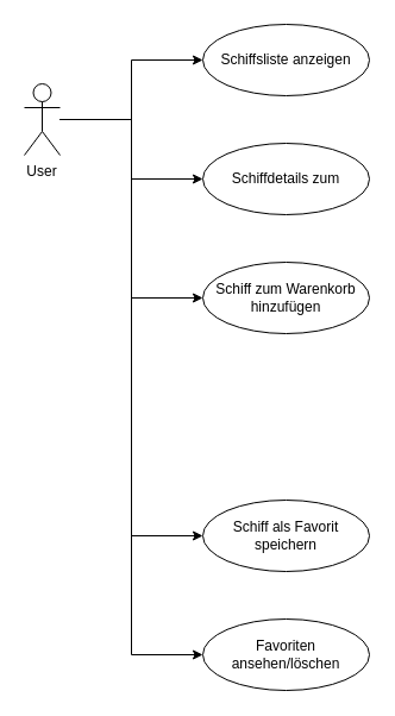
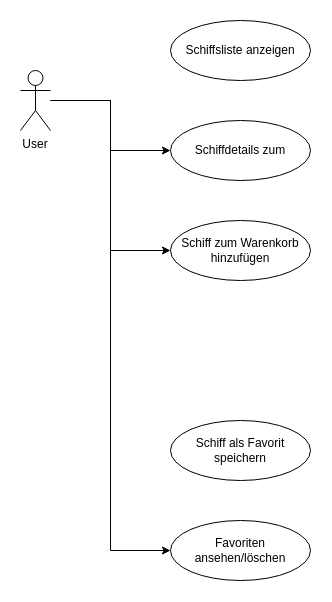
  <mxCell id="0" />
  <mxCell id="1" parent="0" />
  <mxCell id="2" value="User" style="shape=umlActor;verticalLabelPosition=bottom;verticalAlign=top;" vertex="1" parent="1"><mxGeometry x="20" y="70" width="30" height="60" as="geometry" /></mxCell>
  <mxCell id="3" value="Schiffsliste anzeigen" style="ellipse;whiteSpace=wrap;html=1;" vertex="1" parent="1"><mxGeometry x="170" y="20" width="140" height="60" as="geometry" /></mxCell>
  <mxCell id="4" value="Schiffdetails zum" style="ellipse;whiteSpace=wrap;html=1;" vertex="1" parent="1"><mxGeometry x="170" y="120" width="140" height="60" as="geometry" /></mxCell>
  <mxCell id="5" value="Schiff zum Warenkorb hinzufügen" style="ellipse;whiteSpace=wrap;html=1;" vertex="1" parent="1"><mxGeometry x="170" y="220" width="140" height="60" as="geometry" /></mxCell>
  <mxCell id="6" value="Schiff als Favorit speichern" style="ellipse;whiteSpace=wrap;html=1;" vertex="1" parent="1"><mxGeometry x="170" y="420" width="140" height="60" as="geometry" /></mxCell>
  <mxCell id="7" value="Favoriten ansehen/löschen" style="ellipse;whiteSpace=wrap;html=1;" vertex="1" parent="1"><mxGeometry x="170" y="520" width="140" height="60" as="geometry" /></mxCell>
- <mxCell id="8" style="edgeStyle=elbowEdgeStyle;rounded=0;orthogonal=1;jettySize=auto;html=1;" edge="1" parent="1" source="2" target="3"><mxGeometry relative="1" as="geometry" /></mxCell>
  <mxCell id="9" style="edgeStyle=elbowEdgeStyle;rounded=0;orthogonal=1;jettySize=auto;html=1;" edge="1" parent="1" source="2" target="4"><mxGeometry relative="1" as="geometry" /></mxCell>
  <mxCell id="10" style="edgeStyle=elbowEdgeStyle;rounded=0;orthogonal=1;jettySize=auto;html=1;" edge="1" parent="1" source="2" target="5"><mxGeometry relative="1" as="geometry" /></mxCell>
- <mxCell id="11" style="edgeStyle=elbowEdgeStyle;rounded=0;orthogonal=1;jettySize=auto;html=1;" edge="1" parent="1" source="2" target="6"><mxGeometry relative="1" as="geometry" /></mxCell>
  <mxCell id="12" style="edgeStyle=elbowEdgeStyle;rounded=0;orthogonal=1;jettySize=auto;html=1;" edge="1" parent="1" source="2" target="7"><mxGeometry relative="1" as="geometry" /></mxCell>
